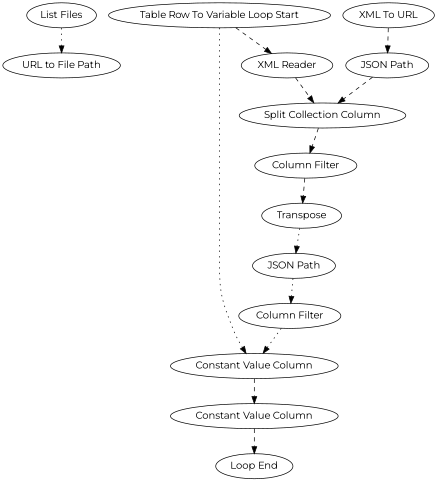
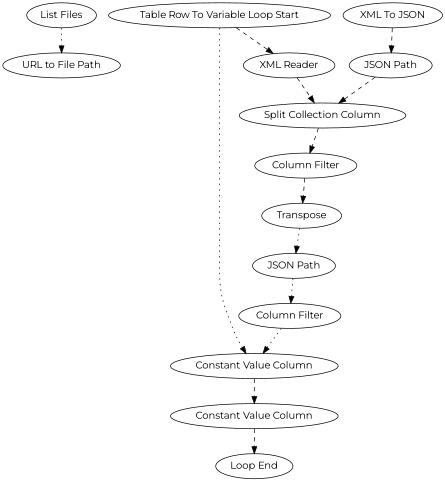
  digraph {
    fontname=Montserrat
    rankdir=TB
    node [fontname=Montserrat]
    edge [fontname=Montserrat style=dashed]
    n1 [label="List Files"]
    n2 [label="URL to File Path"]
    n3 [label="Table Row To Variable Loop Start"]
    n4 [label="XML Reader"]
    n5 [label="Constant Value Column"]
    n6 [label="Split Collection Column"]
    n7 [label="Constant Value Column"]
-   n8 [label="XML To URL"]
+   n8 [label="XML To JSON"]
    n9 [label="JSON Path"]
    n10 [label="Loop End"]
    n11 [label="Column Filter"]
    n12 [label=Transpose]
    n13 [label="JSON Path"]
    n14 [label="Column Filter"]
    n1 -> n2 [style=dotted]
    n3 -> n4
    n3 -> n5 [style=dotted]
    n4 -> n6
    n5 -> n7
    n6 -> n11
    n7 -> n10
    n8 -> n9
    n9 -> n6
    n11 -> n12
    n12 -> n13 [style=dotted]
    n13 -> n14 [style=dotted]
    n14 -> n5 [style=dotted]
  }
